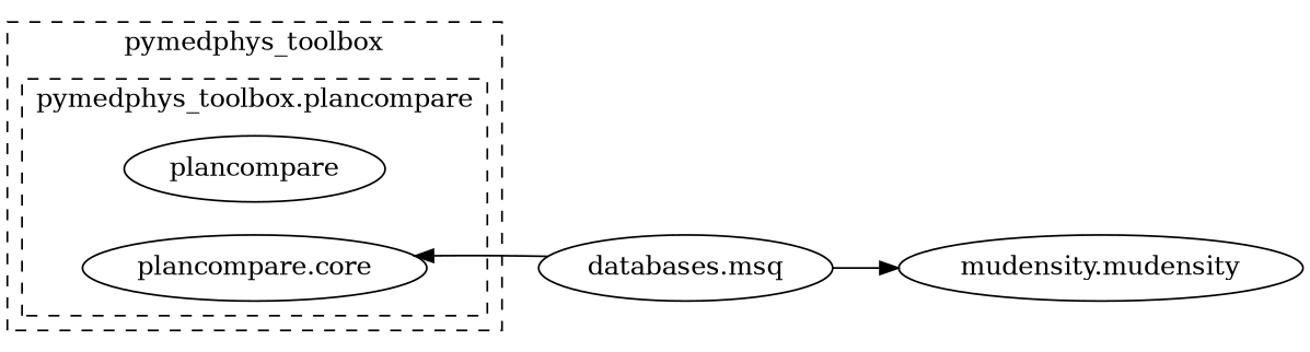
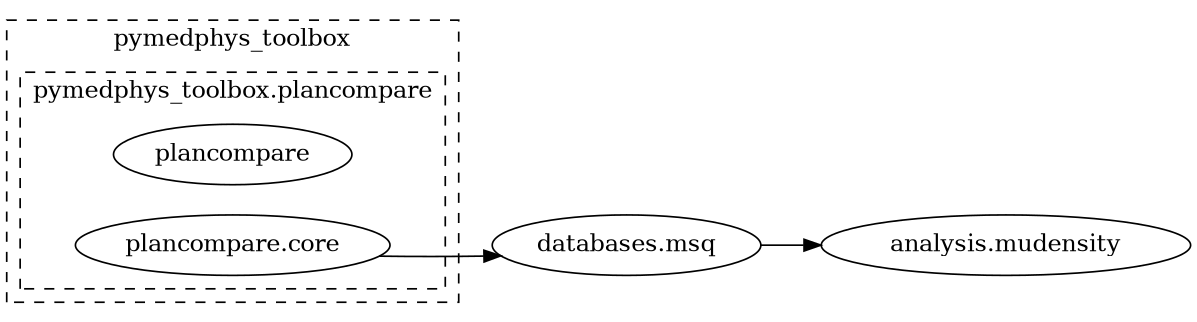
  strict digraph {
    rankdir=LR
    n1 [label=plancompare]
    n2 [label="plancompare.core"]
    n3 [label="databases.msq"]
-   n4 [label="mudensity.mudensity"]
+   n4 [label="analysis.mudensity"]
    subgraph cluster_1 {
      label=pymedphys_toolbox
      style=dashed
      subgraph cluster_2 {
        label="pymedphys_toolbox.plancompare"
        style=dashed
        subgraph sub_3 {
          label="pymedphys_toolbox.plancompare"
          rank=same
          style=dashed
          n1
          n2
        }
      }
    }
-   n3 -> n2
+   n2 -> n3
    n3 -> n4
  }
